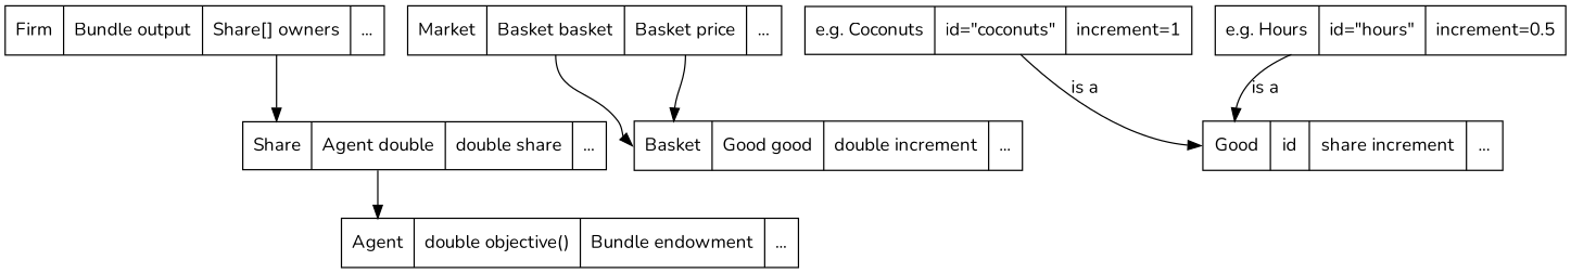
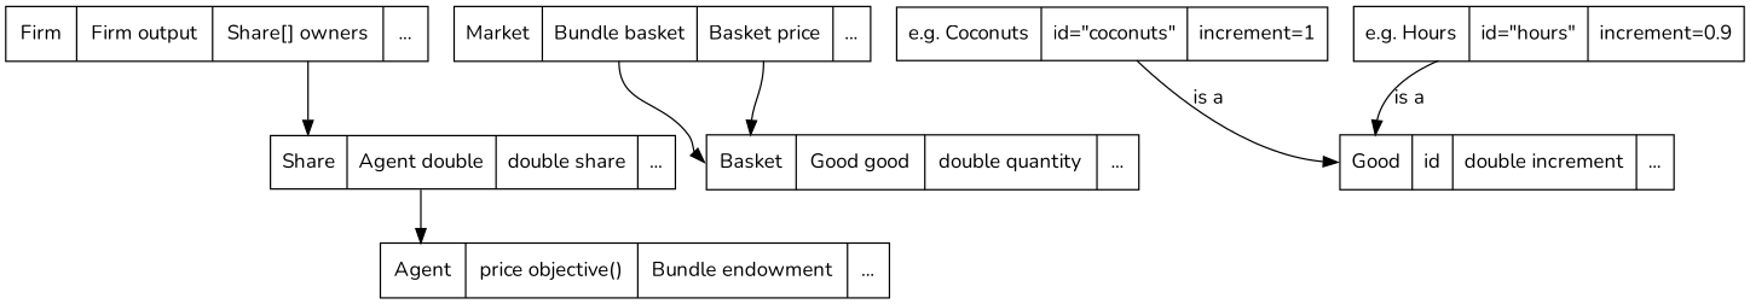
  digraph {
    fontname=Nunito
    rankdir=TB
    node [fontname=Nunito shape=record]
    edge [fontname=Nunito headport=f0]
-   n1 [label="<f0>Agent |<obj> double objective() |<end> Bundle endowment | ..."]
-   n2 [label="<f0>Basket |<good> Good good |<quantity> double increment | ..."]
-   n3 [label="<f0>Good |<id> id |<incr> share increment | ..."]
-   n4 [label="<f0>Firm |<out> Bundle output |<owners> Share[] owners | ..."]
+   n1 [label="<f0>Agent |<obj> price objective() |<end> Bundle endowment | ..."]
+   n2 [label="<f0>Basket |<good> Good good |<quantity> double quantity | ..."]
+   n3 [label="<f0>Good |<id> id |<incr> double increment | ..."]
+   n4 [label="<f0>Firm |<out> Firm output |<owners> Share[] owners | ..."]
    n5 [label="<f0>Share |<owner> Agent double |<share> double share | ..."]
-   n6 [label="<f0>Market |<basket> Basket basket |<price> Basket price | ..."]
+   n6 [label="<f0>Market |<basket> Bundle basket |<price> Basket price | ..."]
    n7 [label="e.g. Coconuts | id=\"coconuts\" | increment=1"]
-   n8 [label="e.g. Hours | id=\"hours\" | increment=0.5"]
+   n8 [label="e.g. Hours | id=\"hours\" | increment=0.9"]
    n4 -> n5 [tailport=owners]
    n5 -> n1 [tailport=owner]
    n6 -> n2 [tailport=basket]
    n6 -> n2 [tailport=price]
    n7 -> n3 [label="is a"]
    n8 -> n3 [label="is a"]
  }
